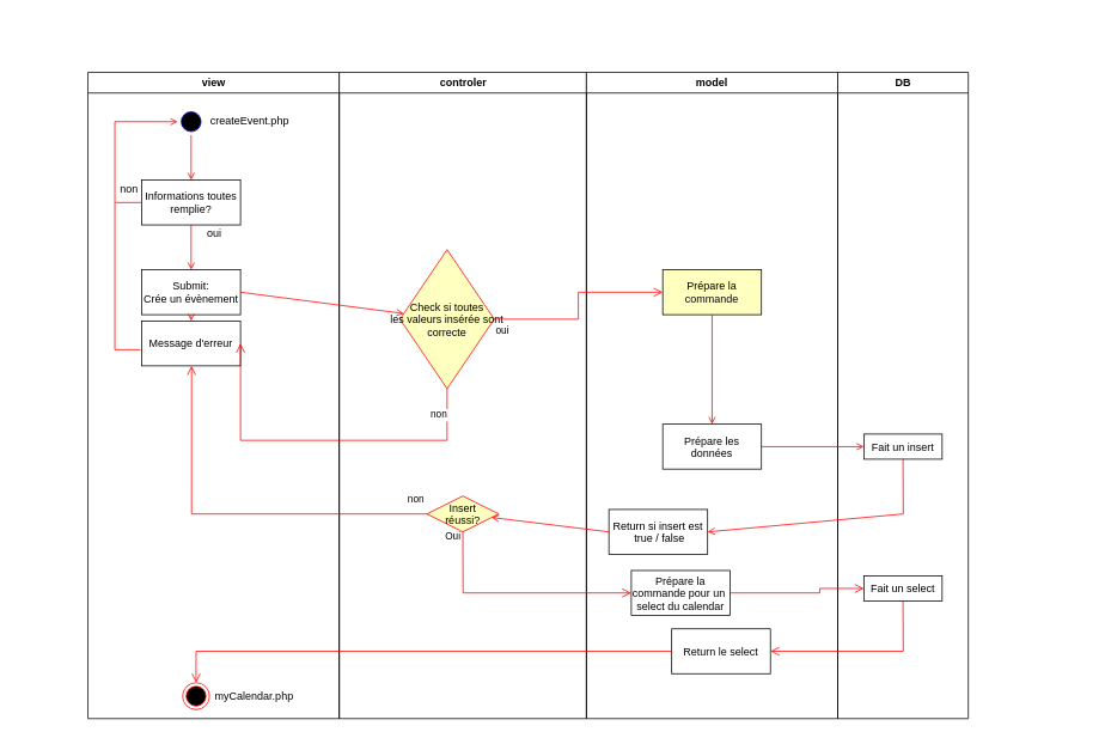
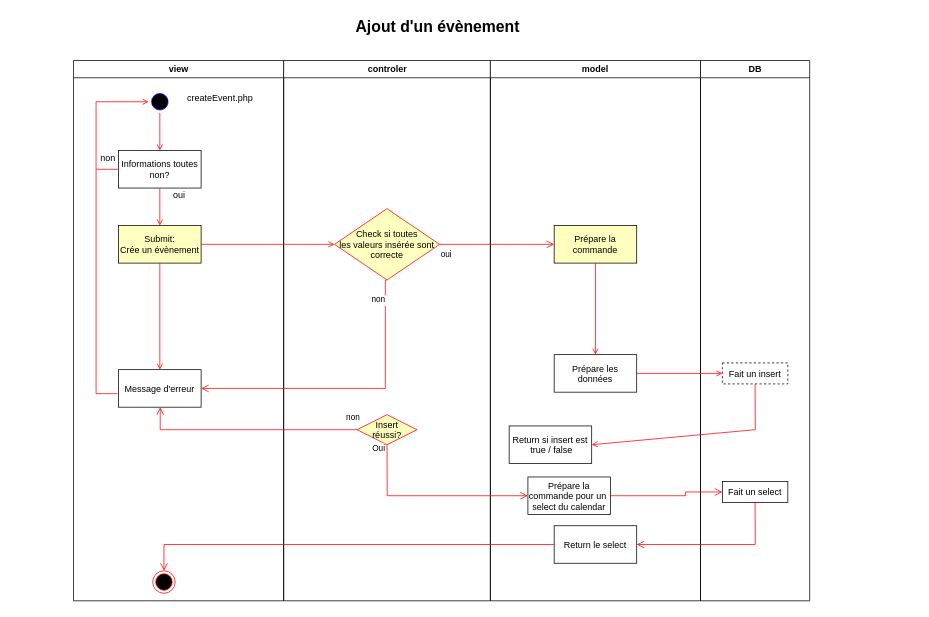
  <mxCell id="0" />
  <mxCell id="1" parent="0" />
  <mxCell id="2" value="view" style="swimlane;whiteSpace=wrap" parent="1" vertex="1"><mxGeometry x="97.5" y="80" width="280" height="720" as="geometry" /></mxCell>
  <mxCell id="3" value="" style="ellipse;shape=startState;fillColor=#000000;strokeColor=#0000FF;" parent="2" vertex="1"><mxGeometry x="100" y="40" width="30" height="30" as="geometry" /></mxCell>
- <mxCell id="4" value="Submit:&#10;Crée un évènement" style="" parent="2" vertex="1"><mxGeometry x="60" y="220" width="110" height="50" as="geometry" /></mxCell>
- <mxCell id="5" value="Informations toutes &#10;remplie?" style="" parent="2" vertex="1"><mxGeometry x="60" y="120" width="110" height="50" as="geometry" /></mxCell>
+ <mxCell id="4" value="Submit:&#10;Crée un évènement" style="fillColor=#ffffc0;" parent="2" vertex="1"><mxGeometry x="60" y="220" width="110" height="50" as="geometry" /></mxCell>
+ <mxCell id="5" value="Informations toutes &#10;non?" style="" parent="2" vertex="1"><mxGeometry x="60" y="120" width="110" height="50" as="geometry" /></mxCell>
  <mxCell id="6" value="" style="endArrow=open;strokeColor=#FF0000;endFill=1;rounded=0" parent="2" source="4" target="9" edge="1"><mxGeometry relative="1" as="geometry"><mxPoint x="115.5" y="340" as="targetPoint" /></mxGeometry></mxCell>
  <mxCell id="7" value="" style="edgeStyle=elbowEdgeStyle;elbow=horizontal;strokeColor=#FF0000;endArrow=open;endFill=1;rounded=0;exitX=-0.014;exitY=0.64;exitDx=0;exitDy=0;exitPerimeter=0;entryX=0;entryY=0.5;entryDx=0;entryDy=0;" parent="2" source="9" target="3" edge="1"><mxGeometry width="100" height="100" relative="1" as="geometry"><mxPoint x="160" y="290" as="sourcePoint" /><mxPoint x="260" y="190" as="targetPoint" /><Array as="points"><mxPoint x="30" y="250" /></Array></mxGeometry></mxCell>
  <mxCell id="8" value="" style="ellipse;shape=endState;fillColor=#000000;strokeColor=#ff0000" parent="2" vertex="1"><mxGeometry x="105.5" y="680" width="30" height="30" as="geometry" /></mxCell>
- <mxCell id="9" value="Message d'erreur" style="" parent="2" vertex="1"><mxGeometry x="60" y="277" width="110" height="50" as="geometry" /></mxCell>
+ <mxCell id="9" value="Message d'erreur" style="" parent="2" vertex="1"><mxGeometry x="60" y="412" width="110" height="50" as="geometry" /></mxCell>
  <mxCell id="10" value="" style="endArrow=open;strokeColor=#FF0000;endFill=1;rounded=0;entryX=0.5;entryY=0;entryDx=0;entryDy=0;exitX=0.5;exitY=1;exitDx=0;exitDy=0;" parent="2" source="5" target="4" edge="1"><mxGeometry relative="1" as="geometry"><mxPoint x="85.5" y="370" as="sourcePoint" /><mxPoint x="125" y="230" as="targetPoint" /></mxGeometry></mxCell>
  <mxCell id="11" value="non" style="text;html=1;align=center;verticalAlign=middle;resizable=0;points=[];autosize=1;strokeColor=none;" parent="2" vertex="1"><mxGeometry x="25.5" y="120" width="40" height="20" as="geometry" /></mxCell>
- <mxCell id="12" value="createEvent.php" style="text;html=1;strokeColor=none;fillColor=none;align=center;verticalAlign=middle;whiteSpace=wrap;rounded=0;" parent="2" vertex="1"><mxGeometry x="130" y="45" width="99.5" height="20" as="geometry" /></mxCell>
+ <mxCell id="12" value="createEvent.php" style="text;html=1;strokeColor=none;fillColor=none;align=center;verticalAlign=middle;whiteSpace=wrap;rounded=0;" parent="2" vertex="1"><mxGeometry x="145" y="40" width="99.5" height="20" as="geometry" /></mxCell>
  <mxCell id="13" value="" style="endArrow=open;strokeColor=#FF0000;endFill=1;rounded=0;entryX=0.5;entryY=0;entryDx=0;entryDy=0;exitX=0.5;exitY=1;exitDx=0;exitDy=0;" parent="2" source="3" target="5" edge="1"><mxGeometry relative="1" as="geometry"><mxPoint x="125" y="180" as="sourcePoint" /><mxPoint x="125" y="270" as="targetPoint" /></mxGeometry></mxCell>
- <mxCell id="14" value="&lt;span&gt;myCalendar.php&lt;/span&gt;" style="text;html=1;strokeColor=none;fillColor=none;align=center;verticalAlign=middle;whiteSpace=wrap;rounded=0;" vertex="1" parent="2"><mxGeometry x="135.5" y="685" width="99.5" height="20" as="geometry" /></mxCell>
  <mxCell id="15" value="oui" style="text;html=1;align=center;verticalAlign=middle;resizable=0;points=[];autosize=1;strokeColor=none;" parent="2" vertex="1"><mxGeometry x="125.5" y="170" width="30" height="20" as="geometry" /></mxCell>
  <mxCell id="16" value="controler" style="swimlane;whiteSpace=wrap" parent="1" vertex="1"><mxGeometry x="377.5" y="80" width="275.5" height="720" as="geometry" /></mxCell>
- <mxCell id="17" value="Check si toutes &#10;les valeurs insérée sont&#10;correcte" style="rhombus;fillColor=#ffffc0;strokeColor=#ff0000;" parent="16" vertex="1"><mxGeometry x="67.75" y="197.5" width="105" height="155" as="geometry" /></mxCell>
+ <mxCell id="17" value="Check si toutes &#10;les valeurs insérée sont&#10;correcte" style="rhombus;fillColor=#ffffc0;strokeColor=#ff0000;" parent="16" vertex="1"><mxGeometry x="67.75" y="197.5" width="140" height="95" as="geometry" /></mxCell>
  <mxCell id="18" value="Insert &#10;réussi?" style="rhombus;fillColor=#ffffc0;strokeColor=#ff0000;" parent="16" vertex="1"><mxGeometry x="97.75" y="472" width="80" height="40" as="geometry" /></mxCell>
  <mxCell id="19" value="model" style="swimlane;whiteSpace=wrap" parent="1" vertex="1"><mxGeometry x="653" y="80" width="280" height="720" as="geometry" /></mxCell>
  <mxCell id="20" value="Prépare la &#10;commande" style="fillColor=#ffffc0;" parent="19" vertex="1"><mxGeometry x="85" y="220" width="110" height="50" as="geometry" /></mxCell>
  <mxCell id="21" value="" style="endArrow=open;strokeColor=#FF0000;endFill=1;rounded=0;entryX=0.5;entryY=0;entryDx=0;entryDy=0;" parent="19" source="20" target="22" edge="1"><mxGeometry relative="1" as="geometry" /></mxCell>
  <mxCell id="22" value="Prépare les &#10;données" style="" parent="19" vertex="1"><mxGeometry x="85" y="392" width="110" height="50" as="geometry" /></mxCell>
  <mxCell id="23" value="Return si insert est&#10; true / false" style="" parent="19" vertex="1"><mxGeometry x="25" y="487" width="110" height="50" as="geometry" /></mxCell>
  <mxCell id="24" value="Prépare la&#10;commande pour un &#10;select du calendar" style="" vertex="1" parent="19"><mxGeometry x="50" y="555" width="110" height="50" as="geometry" /></mxCell>
  <mxCell id="25" value="" style="endArrow=open;strokeColor=#FF0000;endFill=1;rounded=0;exitX=1;exitY=0.5;exitDx=0;exitDy=0;" parent="1" source="4" target="17" edge="1"><mxGeometry relative="1" as="geometry"><mxPoint x="397.5" y="393" as="targetPoint" /><mxPoint x="293" y="400" as="sourcePoint" /></mxGeometry></mxCell>
  <mxCell id="26" value="DB" style="swimlane;whiteSpace=wrap" parent="1" vertex="1"><mxGeometry x="933" y="80" width="145.5" height="720" as="geometry" /></mxCell>
- <mxCell id="27" value="Fait un insert" style="" parent="26" vertex="1"><mxGeometry x="29.13" y="403" width="87.25" height="28" as="geometry" /></mxCell>
+ <mxCell id="27" value="Fait un insert" style="dashed=1;" parent="26" vertex="1"><mxGeometry x="29.13" y="403" width="87.25" height="28" as="geometry" /></mxCell>
  <mxCell id="28" value="Fait un select" style="" vertex="1" parent="26"><mxGeometry x="29.13" y="561" width="87.25" height="28" as="geometry" /></mxCell>
  <mxCell id="29" value="" style="endArrow=open;strokeColor=#FF0000;endFill=1;rounded=0;entryX=0;entryY=0.5;entryDx=0;entryDy=0;exitX=1;exitY=0.5;exitDx=0;exitDy=0;" parent="1" source="22" target="27" edge="1"><mxGeometry relative="1" as="geometry"><mxPoint x="812.5" y="500" as="sourcePoint" /><mxPoint x="812.5" y="550" as="targetPoint" /></mxGeometry></mxCell>
  <mxCell id="30" value="non" style="edgeStyle=elbowEdgeStyle;elbow=horizontal;align=left;verticalAlign=top;endArrow=open;endSize=8;strokeColor=#FF0000;endFill=1;rounded=0;exitX=0.5;exitY=1;exitDx=0;exitDy=0;entryX=1;entryY=0.5;entryDx=0;entryDy=0;" parent="1" source="17" target="9" edge="1"><mxGeometry x="-0.925" y="-20" relative="1" as="geometry"><mxPoint x="152.5" y="283" as="targetPoint" /><mxPoint x="462.5" y="440.5" as="sourcePoint" /><Array as="points"><mxPoint x="513" y="490" /></Array><mxPoint as="offset" /></mxGeometry></mxCell>
  <mxCell id="31" value="" style="endArrow=open;strokeColor=#FF0000;endFill=1;rounded=0;entryX=1;entryY=0.5;entryDx=0;entryDy=0;exitX=0.5;exitY=1;exitDx=0;exitDy=0;" parent="1" source="27" target="23" edge="1"><mxGeometry relative="1" as="geometry"><mxPoint x="783" y="640" as="sourcePoint" /><mxPoint x="838" y="670" as="targetPoint" /><Array as="points"><mxPoint x="1006" y="572" /></Array></mxGeometry></mxCell>
  <mxCell id="32" value="non" style="edgeStyle=elbowEdgeStyle;elbow=horizontal;align=left;verticalAlign=top;endArrow=open;endSize=8;strokeColor=#FF0000;endFill=1;rounded=0;entryX=0.5;entryY=1;entryDx=0;entryDy=0;exitX=0;exitY=0.5;exitDx=0;exitDy=0;" parent="1" source="18" target="9" edge="1"><mxGeometry x="-0.892" y="-30" relative="1" as="geometry"><mxPoint x="273" y="588" as="targetPoint" /><mxPoint x="453" y="580" as="sourcePoint" /><Array as="points"><mxPoint x="213" y="570" /><mxPoint x="343" y="470" /><mxPoint x="563" y="643" /></Array><mxPoint as="offset" /></mxGeometry></mxCell>
- <mxCell id="33" value="" style="endArrow=open;strokeColor=#FF0000;endFill=1;rounded=0;exitX=0;exitY=0.5;exitDx=0;exitDy=0;" parent="1" source="23" target="18" edge="1"><mxGeometry relative="1" as="geometry"><mxPoint x="1015.745" y="590" as="sourcePoint" /><mxPoint x="858" y="680" as="targetPoint" /><Array as="points" /></mxGeometry></mxCell>
  <mxCell id="34" value="oui" style="edgeStyle=elbowEdgeStyle;elbow=horizontal;align=left;verticalAlign=top;endArrow=open;endSize=8;strokeColor=#FF0000;endFill=1;rounded=0;entryX=0;entryY=0.5;entryDx=0;entryDy=0;exitX=1;exitY=0.5;exitDx=0;exitDy=0;" parent="1" source="17" target="20" edge="1"><mxGeometry x="-1" relative="1" as="geometry"><mxPoint x="572.5" y="473" as="targetPoint" /><Array as="points" /></mxGeometry></mxCell>
- <mxCell id="36" value="Return le select" style="" vertex="1" parent="1"><mxGeometry x="748" y="700" width="110" height="50" as="geometry" /></mxCell>
+ <mxCell id="35" value="&lt;font style=&quot;font-size: 21px&quot;&gt;&lt;b&gt;Ajout d'un évènement&lt;/b&gt;&lt;/font&gt;" style="text;html=1;strokeColor=none;fillColor=none;align=center;verticalAlign=middle;whiteSpace=wrap;rounded=0;" parent="1" vertex="1"><mxGeometry x="463" width="240" height="30" as="geometry" y="20" /></mxCell>
+ <mxCell id="36" value="Return le select" style="" vertex="1" parent="1"><mxGeometry x="738" y="700" width="110" height="50" as="geometry" /></mxCell>
  <mxCell id="37" value="" style="edgeStyle=elbowEdgeStyle;elbow=horizontal;align=left;verticalAlign=top;endArrow=open;endSize=8;strokeColor=#FF0000;endFill=1;rounded=0;exitX=0.5;exitY=1;exitDx=0;exitDy=0;entryX=1;entryY=0.5;entryDx=0;entryDy=0;" edge="1" parent="1" source="28" target="36"><mxGeometry x="-1" y="10" relative="1" as="geometry"><mxPoint x="848" y="740" as="targetPoint" /><mxPoint x="435.25" y="675" as="sourcePoint" /><Array as="points"><mxPoint x="1006" y="710" /><mxPoint x="445.25" y="685" /><mxPoint x="789.75" y="740" /></Array><mxPoint as="offset" /></mxGeometry></mxCell>
  <mxCell id="38" value="" style="edgeStyle=elbowEdgeStyle;elbow=horizontal;align=left;verticalAlign=top;endArrow=open;endSize=8;strokeColor=#FF0000;endFill=1;rounded=0;exitX=0;exitY=0.5;exitDx=0;exitDy=0;entryX=0.5;entryY=0;entryDx=0;entryDy=0;" edge="1" parent="1" source="36" target="8"><mxGeometry x="-1" y="10" relative="1" as="geometry"><mxPoint x="303" y="700" as="targetPoint" /><mxPoint x="738" y="740" as="sourcePoint" /><Array as="points"><mxPoint x="218" y="750" /><mxPoint x="20.25" y="716" /><mxPoint x="364.75" y="771" /></Array><mxPoint as="offset" /></mxGeometry></mxCell>
  <mxCell id="39" value="" style="edgeStyle=elbowEdgeStyle;elbow=horizontal;align=left;verticalAlign=top;endArrow=open;endSize=8;strokeColor=#FF0000;endFill=1;rounded=0;exitX=0.5;exitY=1;exitDx=0;exitDy=0;entryX=0;entryY=0.5;entryDx=0;entryDy=0;" edge="1" parent="1" source="18" target="24"><mxGeometry x="-0.562" y="35" relative="1" as="geometry"><mxPoint x="627.13" y="660" as="targetPoint" /><mxPoint x="513" y="660" as="sourcePoint" /><Array as="points"><mxPoint x="515.5" y="630" /><mxPoint x="535.75" y="683" /><mxPoint x="880.25" y="738" /></Array><mxPoint as="offset" /></mxGeometry></mxCell>
  <mxCell id="40" value="Oui" style="edgeLabel;html=1;align=center;verticalAlign=middle;resizable=0;points=[];" vertex="1" connectable="0" parent="39"><mxGeometry x="-0.865" y="-3" relative="1" as="geometry"><mxPoint x="-9" y="-12" as="offset" /></mxGeometry></mxCell>
  <mxCell id="41" value="" style="edgeStyle=elbowEdgeStyle;elbow=horizontal;align=left;verticalAlign=top;endArrow=open;endSize=8;strokeColor=#FF0000;endFill=1;rounded=0;exitX=1;exitY=0.5;exitDx=0;exitDy=0;entryX=0;entryY=0.5;entryDx=0;entryDy=0;" edge="1" parent="1" source="24" target="28"><mxGeometry x="-0.562" y="35" relative="1" as="geometry"><mxPoint x="920.75" y="793" as="targetPoint" /><mxPoint x="883" y="645" as="sourcePoint" /><Array as="points"><mxPoint x="913" y="675" /><mxPoint x="870.75" y="693" /><mxPoint x="1215.25" y="748" /></Array><mxPoint as="offset" /></mxGeometry></mxCell>
  <mxCell id="42" value="" style="endArrow=none;strokeColor=#FF0000;endFill=0;rounded=0;exitX=0;exitY=0.5;exitDx=0;exitDy=0;verticalAlign=middle;ignoreEdge=0;fixDash=1;snapToPoint=0;anchorPointDirection=0;strokeOpacity=100;" edge="1" parent="1" source="5"><mxGeometry relative="1" as="geometry"><mxPoint x="128" y="225" as="targetPoint" /><mxPoint x="157.5" y="235" as="sourcePoint" /></mxGeometry></mxCell>
